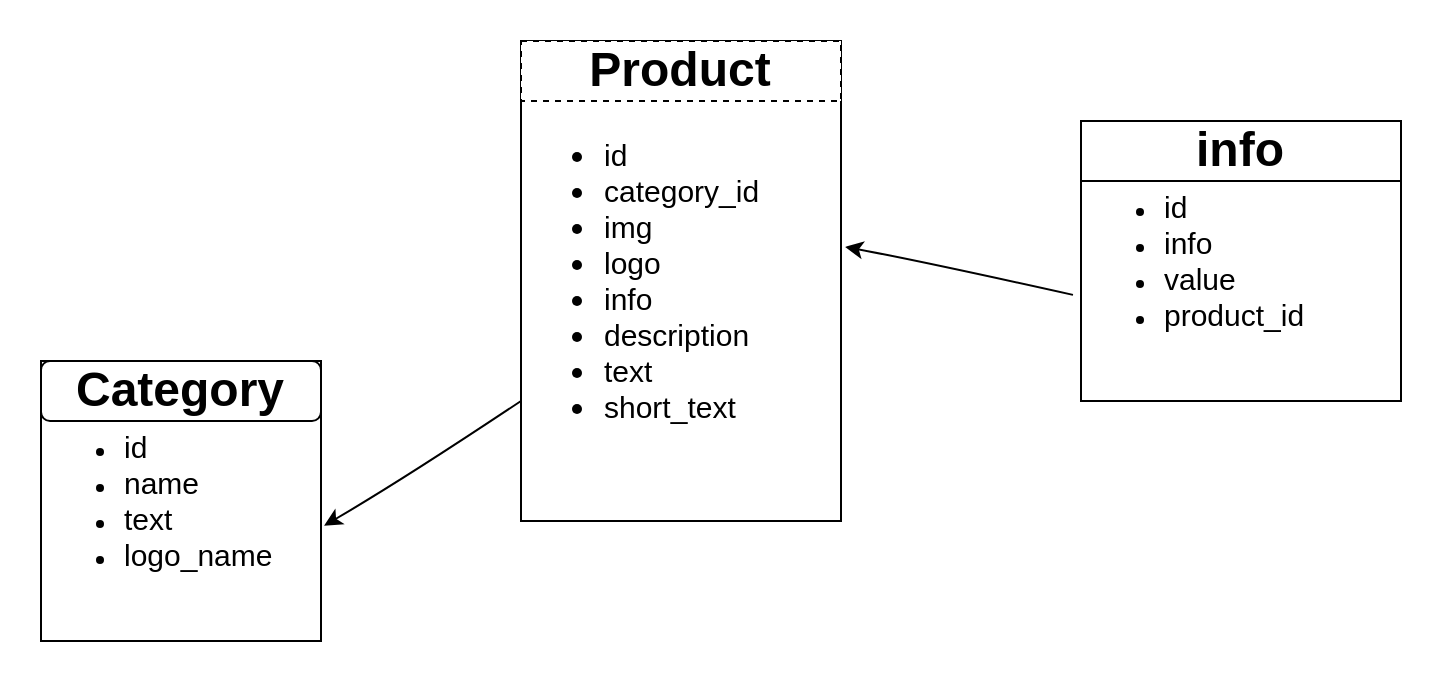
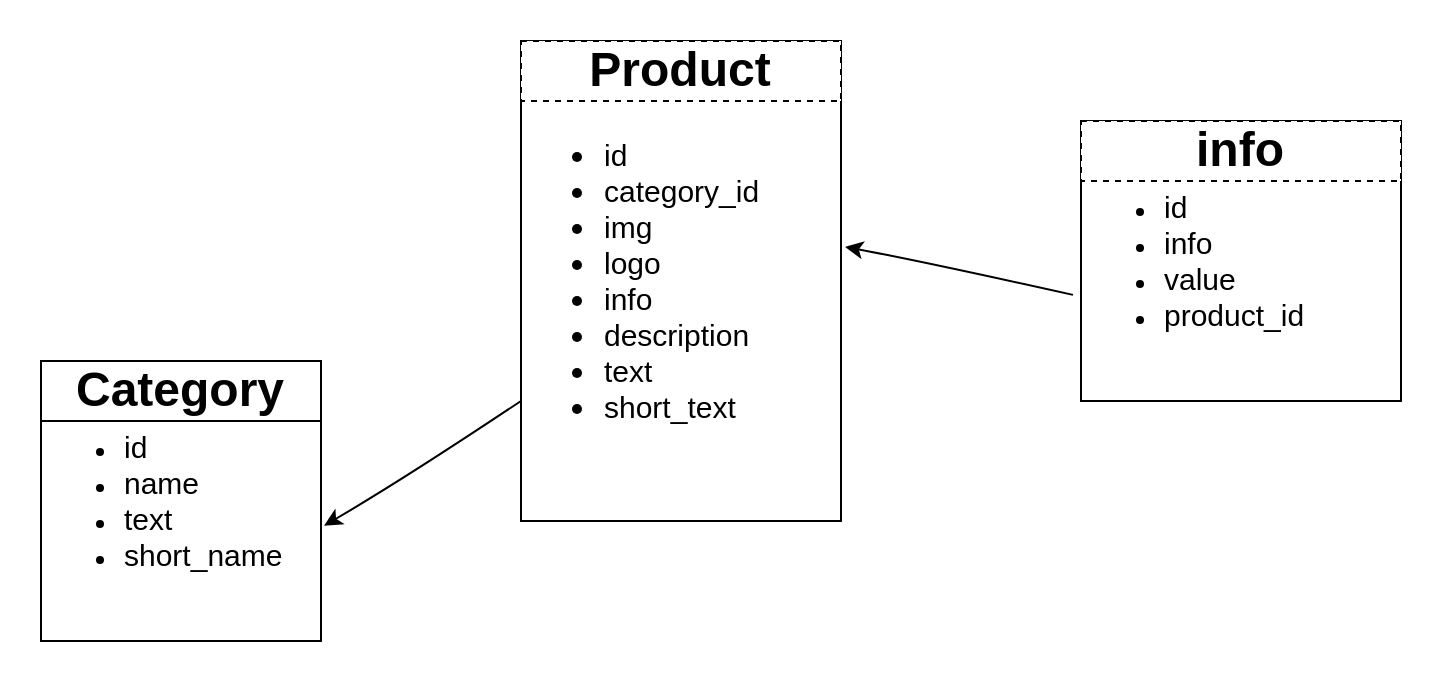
  <mxCell id="0" />
  <mxCell id="1" parent="0" />
  <mxCell id="2" value="&lt;ul style=&quot;font-size: 15px;&quot;&gt;&lt;li&gt;id&lt;/li&gt;&lt;li&gt;category_id&lt;/li&gt;&lt;li&gt;img&lt;/li&gt;&lt;li&gt;logo&lt;/li&gt;&lt;li&gt;info&lt;/li&gt;&lt;li&gt;description&lt;/li&gt;&lt;li&gt;text&lt;/li&gt;&lt;li&gt;short_text&lt;/li&gt;&lt;/ul&gt;" style="rounded=0;whiteSpace=wrap;html=1;align=left;" parent="1" vertex="1"><mxGeometry x="260" y="20" width="160" height="240" as="geometry" /></mxCell>
  <mxCell id="3" value="&lt;h1&gt;Product&lt;/h1&gt;" style="rounded=0;whiteSpace=wrap;html=1;dashed=1;" parent="1" vertex="1"><mxGeometry x="260" y="20" width="160" height="30" as="geometry" /></mxCell>
- <mxCell id="4" value="&lt;div&gt;&lt;ul&gt;&lt;li&gt;&lt;span style=&quot;font-size: 15px;&quot;&gt;id&lt;/span&gt;&lt;/li&gt;&lt;li&gt;&lt;span style=&quot;font-size: 15px;&quot;&gt;name&lt;/span&gt;&lt;/li&gt;&lt;li&gt;&lt;span style=&quot;font-size: 15px;&quot;&gt;text&lt;/span&gt;&lt;/li&gt;&lt;li&gt;&lt;span style=&quot;font-size: 15px;&quot;&gt;logo_name&lt;/span&gt;&lt;/li&gt;&lt;/ul&gt;&lt;/div&gt;" style="rounded=0;whiteSpace=wrap;html=1;align=left;" parent="1" vertex="1"><mxGeometry x="20" y="180" width="140" height="140" as="geometry" /></mxCell>
- <mxCell id="5" value="&lt;h1&gt;Category&lt;/h1&gt;" style="whiteSpace=wrap;html=1;rounded=1;" parent="1" vertex="1"><mxGeometry x="20" y="180" width="140" height="30" as="geometry" /></mxCell>
+ <mxCell id="4" value="&lt;div&gt;&lt;ul&gt;&lt;li&gt;&lt;span style=&quot;font-size: 15px;&quot;&gt;id&lt;/span&gt;&lt;/li&gt;&lt;li&gt;&lt;span style=&quot;font-size: 15px;&quot;&gt;name&lt;/span&gt;&lt;/li&gt;&lt;li&gt;&lt;span style=&quot;font-size: 15px;&quot;&gt;text&lt;/span&gt;&lt;/li&gt;&lt;li&gt;&lt;span style=&quot;font-size: 15px;&quot;&gt;short_name&lt;/span&gt;&lt;/li&gt;&lt;/ul&gt;&lt;/div&gt;" style="rounded=0;whiteSpace=wrap;html=1;align=left;" parent="1" vertex="1"><mxGeometry x="20" y="180" width="140" height="140" as="geometry" /></mxCell>
+ <mxCell id="5" value="&lt;h1&gt;Category&lt;/h1&gt;" style="rounded=0;whiteSpace=wrap;html=1;" parent="1" vertex="1"><mxGeometry x="20" y="180" width="140" height="30" as="geometry" /></mxCell>
  <mxCell id="6" value="" style="curved=1;endArrow=classic;html=1;rounded=0;entryX=1.011;entryY=0.588;entryDx=0;entryDy=0;entryPerimeter=0;exitX=0;exitY=0.75;exitDx=0;exitDy=0;" parent="1" source="2" target="4" edge="1"><mxGeometry width="50" height="50" relative="1" as="geometry"><mxPoint x="270" y="120" as="sourcePoint" /><mxPoint x="70" y="150" as="targetPoint" /><Array as="points"><mxPoint x="200" y="240" /></Array></mxGeometry></mxCell>
  <mxCell id="7" value="&lt;div&gt;&lt;ul&gt;&lt;li&gt;&lt;span style=&quot;font-size: 15px;&quot;&gt;id&lt;/span&gt;&lt;/li&gt;&lt;li&gt;&lt;span style=&quot;font-size: 15px;&quot;&gt;info&lt;/span&gt;&lt;/li&gt;&lt;li&gt;&lt;span style=&quot;font-size: 15px;&quot;&gt;value&lt;/span&gt;&lt;/li&gt;&lt;li&gt;&lt;span style=&quot;font-size: 15px;&quot;&gt;product_id&lt;/span&gt;&lt;/li&gt;&lt;/ul&gt;&lt;/div&gt;" style="rounded=0;whiteSpace=wrap;html=1;align=left;" vertex="1" parent="1"><mxGeometry x="540" y="60" width="160" height="140" as="geometry" /></mxCell>
- <mxCell id="8" value="&lt;h1&gt;info&lt;/h1&gt;" style="rounded=0;whiteSpace=wrap;html=1;" vertex="1" parent="1"><mxGeometry x="540" y="60" width="160" height="30" as="geometry" /></mxCell>
+ <mxCell id="8" value="&lt;h1&gt;info&lt;/h1&gt;" style="rounded=0;whiteSpace=wrap;html=1;dashed=1;" vertex="1" parent="1"><mxGeometry x="540" y="60" width="160" height="30" as="geometry" /></mxCell>
  <mxCell id="9" value="" style="curved=1;endArrow=classic;html=1;rounded=0;exitX=-0.025;exitY=0.621;exitDx=0;exitDy=0;exitPerimeter=0;entryX=1.013;entryY=0.429;entryDx=0;entryDy=0;entryPerimeter=0;" edge="1" parent="1" source="7" target="2"><mxGeometry width="50" height="50" relative="1" as="geometry"><mxPoint x="460" y="70" as="sourcePoint" /><mxPoint x="510" y="20" as="targetPoint" /><Array as="points"><mxPoint x="460" y="130" /></Array></mxGeometry></mxCell>
